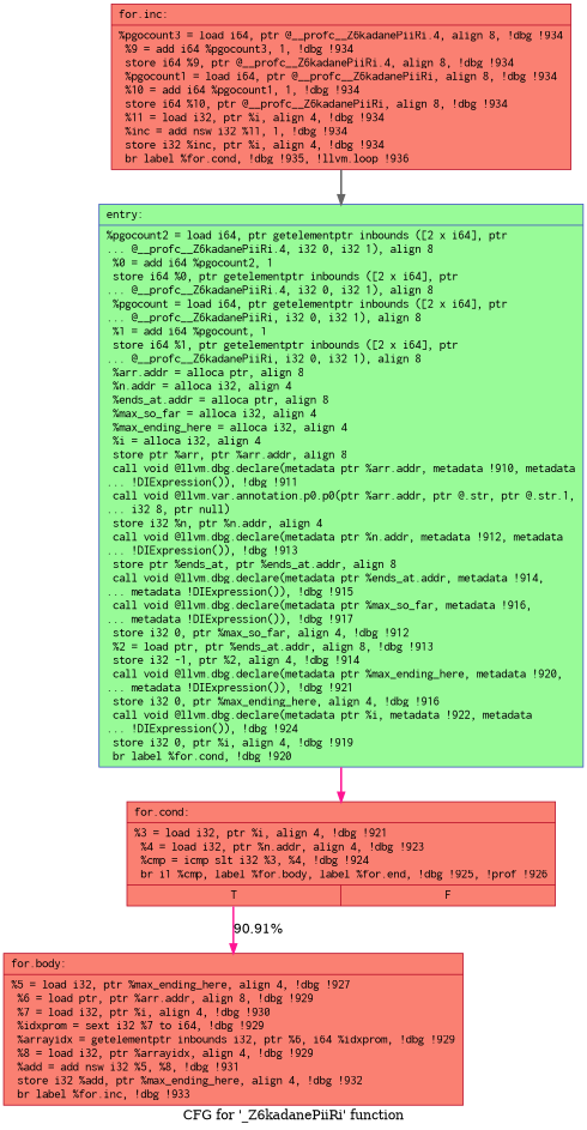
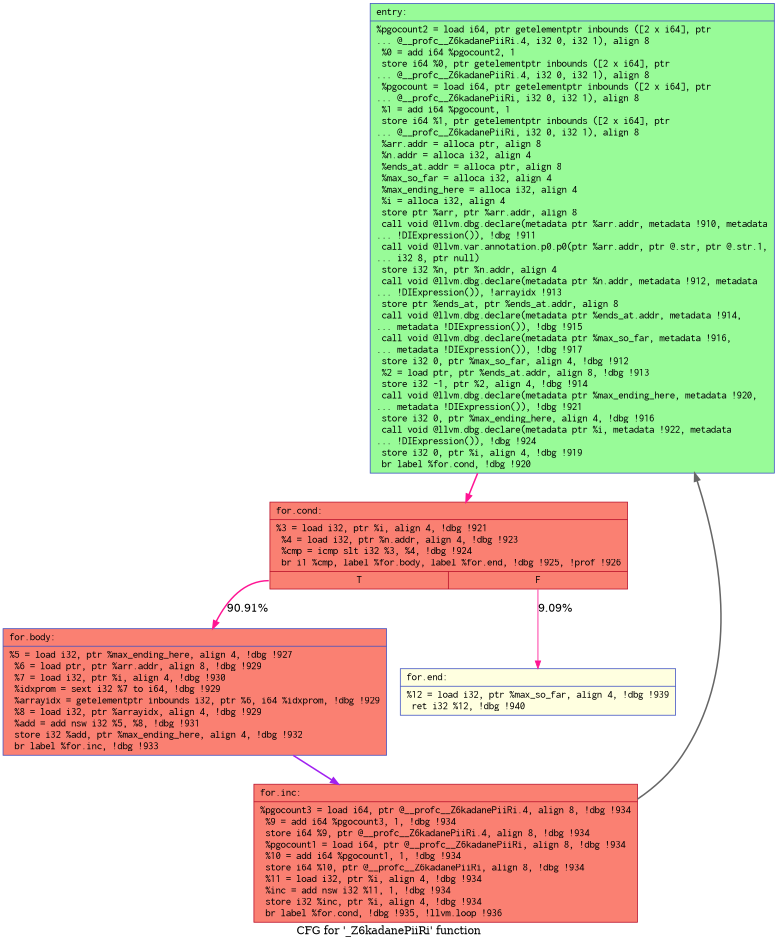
  digraph {
    label="CFG for '_Z6kadanePiiRi' function"
    node [color="#b70d28ff" fillcolor=salmon fontname=Courier shape=record style=filled]
    edge [color=deeppink penwidth=2]
-   n1 [color="#3d50c3ff" fillcolor=palegreen label="{entry:\l|  %pgocount2 = load i64, ptr getelementptr inbounds ([2 x i64], ptr\l... @__profc__Z6kadanePiiRi.4, i32 0, i32 1), align 8\l  %0 = add i64 %pgocount2, 1\l  store i64 %0, ptr getelementptr inbounds ([2 x i64], ptr\l... @__profc__Z6kadanePiiRi.4, i32 0, i32 1), align 8\l  %pgocount = load i64, ptr getelementptr inbounds ([2 x i64], ptr\l... @__profc__Z6kadanePiiRi, i32 0, i32 1), align 8\l  %1 = add i64 %pgocount, 1\l  store i64 %1, ptr getelementptr inbounds ([2 x i64], ptr\l... @__profc__Z6kadanePiiRi, i32 0, i32 1), align 8\l  %arr.addr = alloca ptr, align 8\l  %n.addr = alloca i32, align 4\l  %ends_at.addr = alloca ptr, align 8\l  %max_so_far = alloca i32, align 4\l  %max_ending_here = alloca i32, align 4\l  %i = alloca i32, align 4\l  store ptr %arr, ptr %arr.addr, align 8\l  call void @llvm.dbg.declare(metadata ptr %arr.addr, metadata !910, metadata\l... !DIExpression()), !dbg !911\l  call void @llvm.var.annotation.p0.p0(ptr %arr.addr, ptr @.str, ptr @.str.1,\l... i32 8, ptr null)\l  store i32 %n, ptr %n.addr, align 4\l  call void @llvm.dbg.declare(metadata ptr %n.addr, metadata !912, metadata\l... !DIExpression()), !dbg !913\l  store ptr %ends_at, ptr %ends_at.addr, align 8\l  call void @llvm.dbg.declare(metadata ptr %ends_at.addr, metadata !914,\l... metadata !DIExpression()), !dbg !915\l  call void @llvm.dbg.declare(metadata ptr %max_so_far, metadata !916,\l... metadata !DIExpression()), !dbg !917\l  store i32 0, ptr %max_so_far, align 4, !dbg !912\l  %2 = load ptr, ptr %ends_at.addr, align 8, !dbg !913\l  store i32 -1, ptr %2, align 4, !dbg !914\l  call void @llvm.dbg.declare(metadata ptr %max_ending_here, metadata !920,\l... metadata !DIExpression()), !dbg !921\l  store i32 0, ptr %max_ending_here, align 4, !dbg !916\l  call void @llvm.dbg.declare(metadata ptr %i, metadata !922, metadata\l... !DIExpression()), !dbg !924\l  store i32 0, ptr %i, align 4, !dbg !919\l  br label %for.cond, !dbg !920\l}"]
+   n1 [color="#3d50c3ff" fillcolor=palegreen label="{entry:\l|  %pgocount2 = load i64, ptr getelementptr inbounds ([2 x i64], ptr\l... @__profc__Z6kadanePiiRi.4, i32 0, i32 1), align 8\l  %0 = add i64 %pgocount2, 1\l  store i64 %0, ptr getelementptr inbounds ([2 x i64], ptr\l... @__profc__Z6kadanePiiRi.4, i32 0, i32 1), align 8\l  %pgocount = load i64, ptr getelementptr inbounds ([2 x i64], ptr\l... @__profc__Z6kadanePiiRi, i32 0, i32 1), align 8\l  %1 = add i64 %pgocount, 1\l  store i64 %1, ptr getelementptr inbounds ([2 x i64], ptr\l... @__profc__Z6kadanePiiRi, i32 0, i32 1), align 8\l  %arr.addr = alloca ptr, align 8\l  %n.addr = alloca i32, align 4\l  %ends_at.addr = alloca ptr, align 8\l  %max_so_far = alloca i32, align 4\l  %max_ending_here = alloca i32, align 4\l  %i = alloca i32, align 4\l  store ptr %arr, ptr %arr.addr, align 8\l  call void @llvm.dbg.declare(metadata ptr %arr.addr, metadata !910, metadata\l... !DIExpression()), !dbg !911\l  call void @llvm.var.annotation.p0.p0(ptr %arr.addr, ptr @.str, ptr @.str.1,\l... i32 8, ptr null)\l  store i32 %n, ptr %n.addr, align 4\l  call void @llvm.dbg.declare(metadata ptr %n.addr, metadata !912, metadata\l... !DIExpression()), !arrayidx !913\l  store ptr %ends_at, ptr %ends_at.addr, align 8\l  call void @llvm.dbg.declare(metadata ptr %ends_at.addr, metadata !914,\l... metadata !DIExpression()), !dbg !915\l  call void @llvm.dbg.declare(metadata ptr %max_so_far, metadata !916,\l... metadata !DIExpression()), !dbg !917\l  store i32 0, ptr %max_so_far, align 4, !dbg !912\l  %2 = load ptr, ptr %ends_at.addr, align 8, !dbg !913\l  store i32 -1, ptr %2, align 4, !dbg !914\l  call void @llvm.dbg.declare(metadata ptr %max_ending_here, metadata !920,\l... metadata !DIExpression()), !dbg !921\l  store i32 0, ptr %max_ending_here, align 4, !dbg !916\l  call void @llvm.dbg.declare(metadata ptr %i, metadata !922, metadata\l... !DIExpression()), !dbg !924\l  store i32 0, ptr %i, align 4, !dbg !919\l  br label %for.cond, !dbg !920\l}"]
    n2 [label="{for.cond:\l|  %3 = load i32, ptr %i, align 4, !dbg !921\l  %4 = load i32, ptr %n.addr, align 4, !dbg !923\l  %cmp = icmp slt i32 %3, %4, !dbg !924\l  br i1 %cmp, label %for.body, label %for.end, !dbg !925, !prof !926\l|{<s0>T|<s1>F}}"]
-   n3 [label="{for.body:\l|  %5 = load i32, ptr %max_ending_here, align 4, !dbg !927\l  %6 = load ptr, ptr %arr.addr, align 8, !dbg !929\l  %7 = load i32, ptr %i, align 4, !dbg !930\l  %idxprom = sext i32 %7 to i64, !dbg !929\l  %arrayidx = getelementptr inbounds i32, ptr %6, i64 %idxprom, !dbg !929\l  %8 = load i32, ptr %arrayidx, align 4, !dbg !929\l  %add = add nsw i32 %5, %8, !dbg !931\l  store i32 %add, ptr %max_ending_here, align 4, !dbg !932\l  br label %for.inc, !dbg !933\l}"]
+   n3 [color="#3d50c3ff" label="{for.body:\l|  %5 = load i32, ptr %max_ending_here, align 4, !dbg !927\l  %6 = load ptr, ptr %arr.addr, align 8, !dbg !929\l  %7 = load i32, ptr %i, align 4, !dbg !930\l  %idxprom = sext i32 %7 to i64, !dbg !929\l  %arrayidx = getelementptr inbounds i32, ptr %6, i64 %idxprom, !dbg !929\l  %8 = load i32, ptr %arrayidx, align 4, !dbg !929\l  %add = add nsw i32 %5, %8, !dbg !931\l  store i32 %add, ptr %max_ending_here, align 4, !dbg !932\l  br label %for.inc, !dbg !933\l}"]
+   n4 [color="#3d50c3ff" fillcolor=lightyellow label="{for.end:\l|  %12 = load i32, ptr %max_so_far, align 4, !dbg !939\l  ret i32 %12, !dbg !940\l}"]
    n5 [label="{for.inc:\l|  %pgocount3 = load i64, ptr @__profc__Z6kadanePiiRi.4, align 8, !dbg !934\l  %9 = add i64 %pgocount3, 1, !dbg !934\l  store i64 %9, ptr @__profc__Z6kadanePiiRi.4, align 8, !dbg !934\l  %pgocount1 = load i64, ptr @__profc__Z6kadanePiiRi, align 8, !dbg !934\l  %10 = add i64 %pgocount1, 1, !dbg !934\l  store i64 %10, ptr @__profc__Z6kadanePiiRi, align 8, !dbg !934\l  %11 = load i32, ptr %i, align 4, !dbg !934\l  %inc = add nsw i32 %11, 1, !dbg !934\l  store i32 %inc, ptr %i, align 4, !dbg !934\l  br label %for.cond, !dbg !935, !llvm.loop !936\l}"]
    n1 -> n2
    n2 -> n3 [label="90.91%" penwidth=1.91 tailport=s0]
+   n2 -> n4 [label="9.09%" penwidth=1.09 tailport=s1]
+   n3 -> n5 [color=purple]
    n5 -> n1 [color=gray40]
  }
